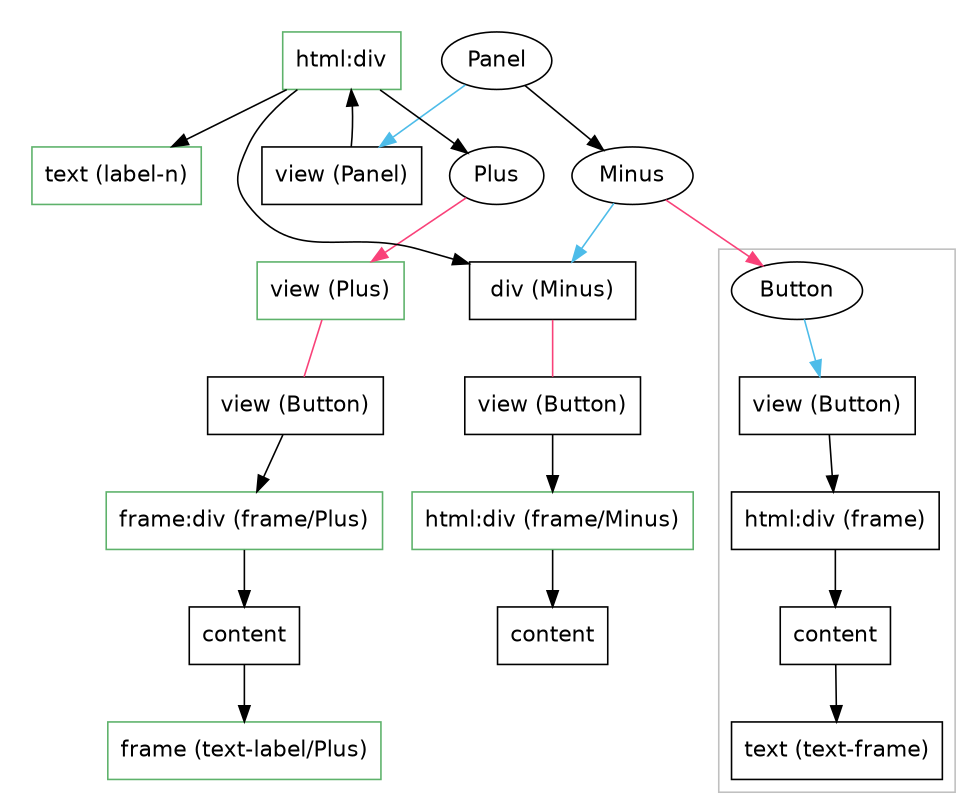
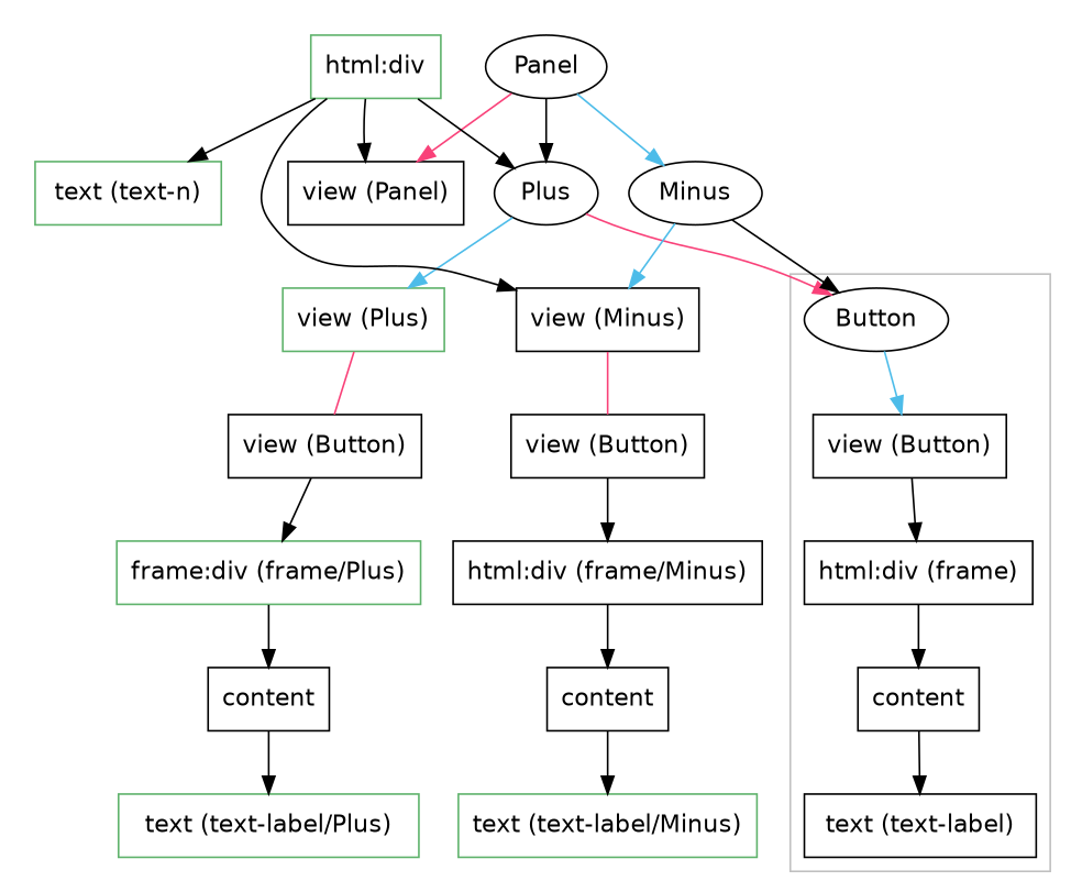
  digraph {
    fontname="DejaVu Sans"
    node [fontname="DejaVu Sans" shape=box]
    edge [fontname="DejaVu Sans"]
    Plus [shape=""]
    Minus [shape=""]
    Panel [ordering=out shape=""]
    n4 [label="view (Panel)"]
    n5 [color="#5eb26b" label="html:div"]
    n6 [color="#5eb26b" label="view (Plus)"]
-   n7 [label="div (Minus)"]
-   n8 [color="#5eb26b" label="text (label-n)"]
+   n7 [label="view (Minus)"]
+   n8 [color="#5eb26b" label="text (text-n)"]
    n9 [label="view (Button)"]
    n10 [label="view (Button)"]
    n11 [color="#5eb26b" label="frame:div (frame/Plus)"]
    n12 [label=content]
-   n13 [color="#5eb26b" label="frame (text-label/Plus)"]
-   n14 [color="#5eb26b" label="html:div (frame/Minus)"]
+   n13 [color="#5eb26b" label="text (text-label/Plus)"]
+   n14 [color=black label="html:div (frame/Minus)"]
    n15 [label=content]
+   n16 [color="#5eb26b" label="text (text-label/Minus)"]
    n17 [label="view (Button)"]
    Button [shape=""]
    n19 [label="html:div (frame)"]
    content
-   n21 [label="text (text-frame)"]
+   n21 [label="text (text-label)"]
    subgraph cluster_1 {
      color=white
      Panel
      n4
      n5
      n6
      n7
      n8
      n9
      n10
      n11
      n12
      n13
      n14
      n15
+     n16
      subgraph sub_2 {
        color=white
        rank=same
        Plus
        Minus
      }
    }
    subgraph cluster_3 {
      color=gray
      n17
      Button
      n19
      content
      n21
    }
-   Plus -> n6 [color="#f94179"]
+   Plus -> n6 [color="#4dbce9"]
+   Plus -> Button [color="#f94179"]
    Minus -> n7 [color="#4dbce9"]
-   Minus -> Button [color="#f94179"]
-   Panel -> Minus
-   Panel -> n4 [color="#4dbce9"]
-   n4 -> n5
+   Minus -> Button [color=black]
+   Panel -> Plus
+   Panel -> Minus [color="#4dbce9"]
+   Panel -> n4 [color="#f94179"]
+   n5 -> n4
    n5 -> Plus
    n5 -> n7
    n5 -> n8
    n6 -> n10 [color="#f94179" dir=none]
    n7 -> n9 [color="#f94179" dir=none]
    n9 -> n14
    n10 -> n11
    n11 -> n12
    n12 -> n13
    n14 -> n15
+   n15 -> n16
    n17 -> n19
    Button -> n17 [color="#4dbce9"]
    n19 -> content
    content -> n21
  }
